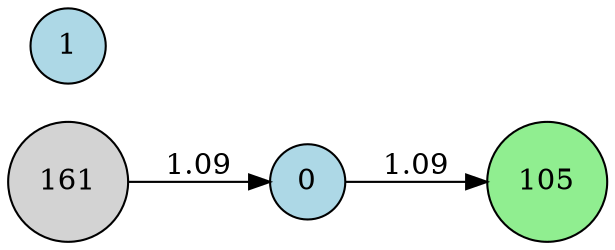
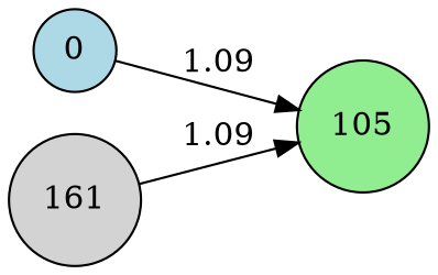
  digraph {
    rankdir=LR
    node [fillcolor=lightblue shape=circle style=filled]
    n1 [label=0]
    n2 [fillcolor=lightgreen label=105]
-   n3 [label=1]
    n4 [fillcolor=lightgray label=161]
    n1 -> n2 [label=1.09]
-   n4 -> n1 [label=1.09]
+   n4 -> n2 [label=1.09]
  }
